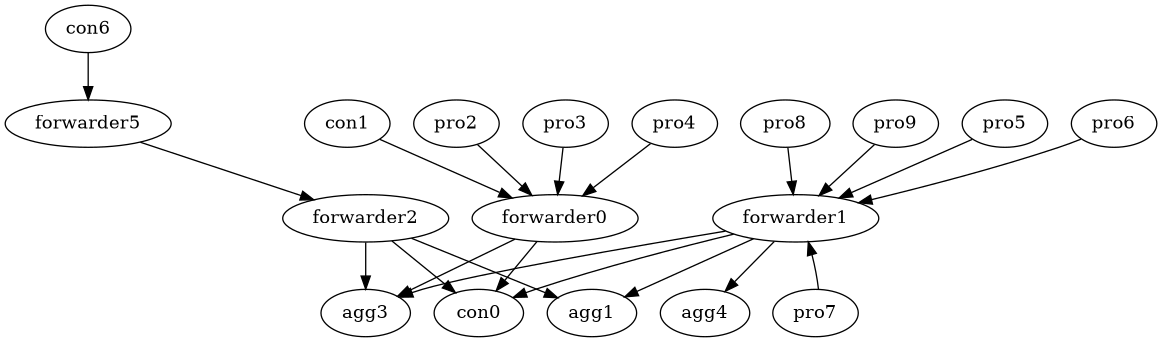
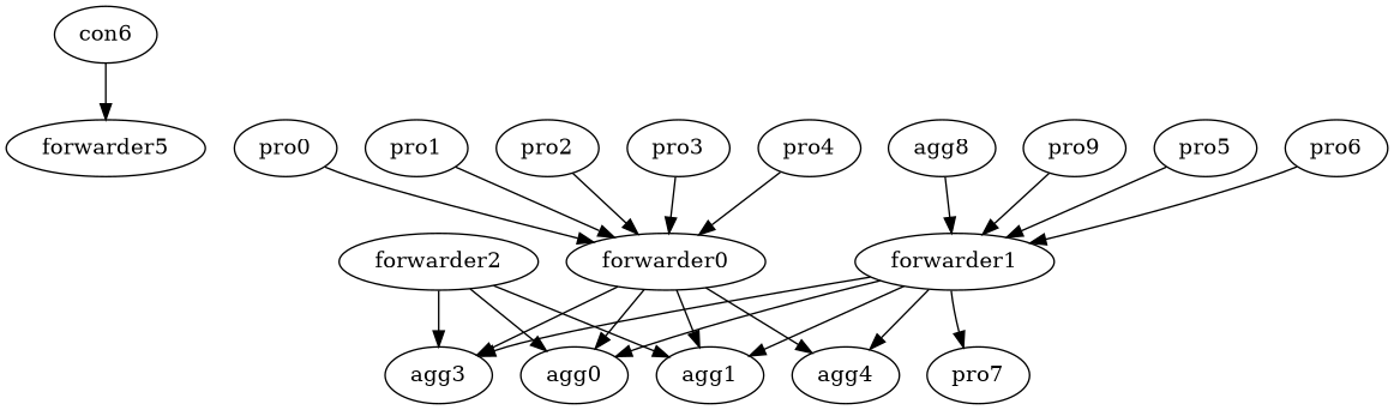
  digraph {
+   pro0
    forwarder0
-   agg0 [label=con0]
+   agg0
    agg1
    agg3
    agg4
-   pro1 [label=con1]
+   pro1
    pro2
    pro3
    pro4
    pro5
    forwarder1
    pro6
    pro7
-   pro8
+   pro8 [label=agg8]
    pro9
    n17 [label=con6]
    forwarder5
    forwarder2
+   pro0 -> forwarder0
    forwarder0 -> agg0
+   forwarder0 -> agg1
    forwarder0 -> agg3
+   forwarder0 -> agg4
    pro1 -> forwarder0
    pro2 -> forwarder0
    pro3 -> forwarder0
    pro4 -> forwarder0
    pro5 -> forwarder1
    forwarder1 -> agg0
    forwarder1 -> agg1
    forwarder1 -> agg3
    forwarder1 -> agg4
    pro6 -> forwarder1
-   pro7 -> forwarder1
+   forwarder1 -> pro7
    pro8 -> forwarder1
    pro9 -> forwarder1
    n17 -> forwarder5
-   forwarder5 -> forwarder2
    forwarder2 -> agg0
    forwarder2 -> agg1
    forwarder2 -> agg3
  }
